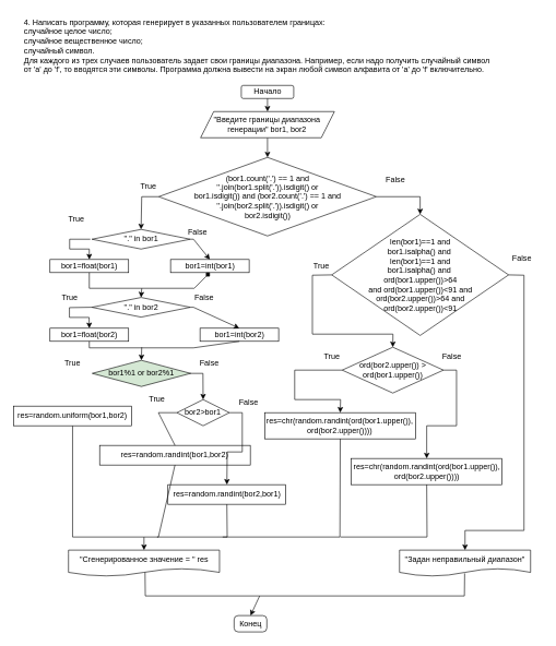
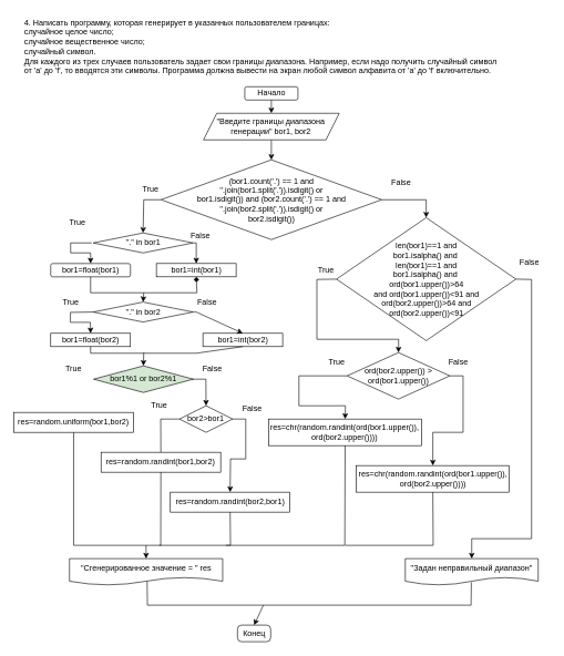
  <mxCell id="0" />
  <mxCell id="1" parent="0" />
  <mxCell id="2" value="Начало" style="rounded=1;whiteSpace=wrap;html=1;" parent="1" vertex="1"><mxGeometry x="367.5" y="130" width="80" height="20" as="geometry" /></mxCell>
  <mxCell id="3" value="" style="edgeStyle=orthogonalEdgeStyle;rounded=0;orthogonalLoop=1;jettySize=auto;html=1;entryX=0.5;entryY=0;entryDx=0;entryDy=0;" parent="1" source="4" target="10" edge="1"><mxGeometry relative="1" as="geometry"><mxPoint x="325" y="140" as="targetPoint" /></mxGeometry></mxCell>
  <mxCell id="4" value="&quot;Введите границы диапазона генерации&quot; bor1, bor2" style="shape=parallelogram;perimeter=parallelogramPerimeter;whiteSpace=wrap;html=1;fixedSize=1;" parent="1" vertex="1"><mxGeometry x="305.38" y="170" width="204.25" height="40" as="geometry" /></mxCell>
  <mxCell id="5" value="&quot;Сгенерированное значение = &quot; res" style="shape=document;whiteSpace=wrap;html=1;boundedLbl=1;" parent="1" vertex="1"><mxGeometry x="103.75" y="840" width="230.5" height="40" as="geometry" /></mxCell>
  <mxCell id="6" value="Конец" style="rounded=1;whiteSpace=wrap;html=1;arcSize=25;" parent="1" vertex="1"><mxGeometry x="356.5" y="940" width="50" height="25" as="geometry" /></mxCell>
  <mxCell id="7" value="" style="endArrow=classic;html=1;rounded=0;exitX=0.5;exitY=1;exitDx=0;exitDy=0;entryX=0.5;entryY=0;entryDx=0;entryDy=0;" parent="1" source="2" target="4" edge="1"><mxGeometry width="50" height="50" relative="1" as="geometry"><mxPoint x="497.5" y="340" as="sourcePoint" /><mxPoint x="547.5" y="290" as="targetPoint" /></mxGeometry></mxCell>
  <mxCell id="8" value="" style="endArrow=classic;html=1;rounded=0;entryX=0.5;entryY=0;entryDx=0;entryDy=0;exitX=0.507;exitY=0.85;exitDx=0;exitDy=0;exitPerimeter=0;" parent="1" source="5" target="6" edge="1"><mxGeometry width="50" height="50" relative="1" as="geometry"><mxPoint x="399.6" y="1000" as="sourcePoint" /><mxPoint x="401.4" y="1060" as="targetPoint" /><Array as="points"><mxPoint x="221" y="910" /><mxPoint x="395.5" y="910" /></Array></mxGeometry></mxCell>
  <mxCell id="9" value="&quot;Задан неправильный диапазон&quot;" style="shape=document;whiteSpace=wrap;html=1;boundedLbl=1;" parent="1" vertex="1"><mxGeometry x="609" y="840" width="200" height="40" as="geometry" /></mxCell>
  <mxCell id="10" value="(bor1.count('.') == 1 and &lt;br&gt;''.join(bor1.split('.')).isdigit() or &lt;br&gt;bor1.isdigit()) and (bor2.count('.') == 1&amp;nbsp;and ''.join(bor2.split('.')).isdigit() or &lt;br&gt;bor2.isdigit())" style="rhombus;whiteSpace=wrap;html=1;rounded=0;" parent="1" vertex="1"><mxGeometry x="241.5" y="240" width="331.99" height="120" as="geometry" /></mxCell>
  <mxCell id="11" value="" style="endArrow=none;html=1;rounded=0;entryX=0.497;entryY=0.888;entryDx=0;entryDy=0;entryPerimeter=0;" parent="1" target="9" edge="1"><mxGeometry width="50" height="50" relative="1" as="geometry"><mxPoint x="395.5" y="910" as="sourcePoint" /><mxPoint x="559.75" y="1040" as="targetPoint" /><Array as="points"><mxPoint x="708" y="910" /></Array></mxGeometry></mxCell>
  <mxCell id="12" value="True" style="text;html=1;strokeColor=none;fillColor=none;align=center;verticalAlign=middle;whiteSpace=wrap;rounded=0;" parent="1" vertex="1"><mxGeometry x="195.5" y="270" width="60" height="30" as="geometry" /></mxCell>
  <mxCell id="13" value="False" style="text;html=1;strokeColor=none;fillColor=none;align=center;verticalAlign=middle;whiteSpace=wrap;rounded=0;" parent="1" vertex="1"><mxGeometry x="765.5" y="380" width="60" height="30" as="geometry" /></mxCell>
  <mxCell id="14" value="4. Написать программу, которая генерирует в указанных пользователем границах:&#13;&#10;случайное целое число;&#13;&#10;случайное вещественное число;&#13;&#10;случайный символ.&#13;&#10;Для каждого из трех случаев пользователь задает свои границы диапазона. Например, если надо получить случайный символ от 'a' до 'f', то вводятся эти символы. Программа должна вывести на экран любой символ алфавита от 'a' до 'f' включительно." style="text;whiteSpace=wrap;html=1;" parent="1" vertex="1"><mxGeometry x="34" y="20" width="725" height="90" as="geometry" /></mxCell>
  <mxCell id="15" value="" style="edgeStyle=orthogonalEdgeStyle;rounded=0;orthogonalLoop=1;jettySize=auto;html=1;fontFamily=Helvetica;fontSize=12;exitX=1;exitY=0.5;exitDx=0;exitDy=0;" edge="1" parent="1" source="54" target="55"><mxGeometry relative="1" as="geometry"><mxPoint x="719" y="610" as="sourcePoint" /></mxGeometry></mxCell>
  <mxCell id="16" value="&lt;span&gt;res=chr(random.randint(ord(bor1.upper()),&lt;br&gt;ord(bor2.upper())))&lt;/span&gt;" style="rounded=0;whiteSpace=wrap;html=1;" parent="1" vertex="1"><mxGeometry x="403.49" y="630" width="230" height="40" as="geometry" /></mxCell>
  <mxCell id="17" value="&quot;.&quot; in bor1" style="rhombus;whiteSpace=wrap;html=1;" parent="1" vertex="1"><mxGeometry x="139.5" y="350" width="150" height="30" as="geometry" /></mxCell>
- <mxCell id="18" value="bor1=float(bor1)" style="rounded=0;whiteSpace=wrap;html=1;" parent="1" vertex="1"><mxGeometry x="75.5" y="396" width="120" height="20" as="geometry" /></mxCell>
- <mxCell id="19" value="bor1=int(bor1)" style="rounded=0;whiteSpace=wrap;html=1;" parent="1" vertex="1"><mxGeometry x="259.5" y="396" width="120" height="20" as="geometry" /></mxCell>
+ <mxCell id="18" value="bor1=float(bor1)" style="whiteSpace=wrap;html=1;rounded=1;" parent="1" vertex="1"><mxGeometry x="75.5" y="396" width="120" height="20" as="geometry" /></mxCell>
+ <mxCell id="19" value="bor1=int(bor1)" style="rounded=0;whiteSpace=wrap;html=1;" parent="1" vertex="1"><mxGeometry x="234.5" y="396" width="120" height="20" as="geometry" /></mxCell>
  <mxCell id="20" value="&quot;.&quot; in bor2" style="rhombus;whiteSpace=wrap;html=1;" parent="1" vertex="1"><mxGeometry x="139.5" y="454" width="150" height="30" as="geometry" /></mxCell>
  <mxCell id="21" value="bor1=float(bor2)" style="rounded=0;whiteSpace=wrap;html=1;" parent="1" vertex="1"><mxGeometry x="75.5" y="501" width="120" height="20" as="geometry" /></mxCell>
  <mxCell id="22" value="bor1=int(bor2)" style="rounded=0;whiteSpace=wrap;html=1;" parent="1" vertex="1"><mxGeometry x="304.5" y="501" width="120" height="20" as="geometry" /></mxCell>
  <mxCell id="23" value="bor1%1 or bor2%1" style="rhombus;whiteSpace=wrap;html=1;fillColor=#d5e8d4;" parent="1" vertex="1"><mxGeometry x="140" y="550" width="150" height="40" as="geometry" /></mxCell>
  <mxCell id="24" style="edgeStyle=orthogonalEdgeStyle;rounded=0;orthogonalLoop=1;jettySize=auto;html=1;entryX=0.5;entryY=0;entryDx=0;entryDy=0;fontFamily=Helvetica;fontSize=12;" edge="1" parent="1" source="25" target="5"><mxGeometry relative="1" as="geometry"><Array as="points"><mxPoint x="110" y="820" /><mxPoint x="219" y="820" /><mxPoint x="219" y="840" /></Array></mxGeometry></mxCell>
  <mxCell id="25" value="res=random.uniform(bor1,bor2)" style="rounded=0;whiteSpace=wrap;html=1;" parent="1" vertex="1"><mxGeometry x="20" y="620" width="180" height="30" as="geometry" /></mxCell>
- <mxCell id="26" value="res=random.randint(bor1,bor2)" style="rounded=0;whiteSpace=wrap;html=1;" parent="1" vertex="1"><mxGeometry x="151.25" y="680" width="230" height="30" as="geometry" /></mxCell>
+ <mxCell id="26" value="res=random.randint(bor1,bor2)" style="rounded=0;whiteSpace=wrap;html=1;" parent="1" vertex="1"><mxGeometry x="151.25" y="680" width="180" height="30" as="geometry" /></mxCell>
  <mxCell id="27" value="len(bor1)==1 and &lt;br&gt;bor1.isalpha() and&amp;nbsp;&lt;br&gt;len(bor1)==1 and &lt;br&gt;bor1.isalpha() and&amp;nbsp;&lt;br&gt;ord(bor1.upper())&amp;gt;64 &lt;br&gt;and ord(bor1.upper())&amp;lt;91 and&lt;br&gt;ord(bor2.upper())&amp;gt;64 and &lt;br&gt;ord(bor2.upper())&amp;lt;91" style="rhombus;whiteSpace=wrap;html=1;" parent="1" vertex="1"><mxGeometry x="505.5" y="327" width="270" height="185" as="geometry" /></mxCell>
  <mxCell id="28" value="True" style="text;html=1;strokeColor=none;fillColor=none;align=center;verticalAlign=middle;whiteSpace=wrap;rounded=0;" parent="1" vertex="1"><mxGeometry x="459.5" y="391" width="60" height="30" as="geometry" /></mxCell>
  <mxCell id="29" value="False" style="text;html=1;strokeColor=none;fillColor=none;align=center;verticalAlign=middle;whiteSpace=wrap;rounded=0;" parent="1" vertex="1"><mxGeometry x="271.25" y="340" width="60" height="30" as="geometry" /></mxCell>
  <mxCell id="30" value="True" style="text;html=1;strokeColor=none;fillColor=none;align=center;verticalAlign=middle;whiteSpace=wrap;rounded=0;" parent="1" vertex="1"><mxGeometry x="85.5" y="320" width="60" height="30" as="geometry" /></mxCell>
  <mxCell id="31" value="False" style="text;html=1;strokeColor=none;fillColor=none;align=center;verticalAlign=middle;whiteSpace=wrap;rounded=0;" parent="1" vertex="1"><mxGeometry x="280.5" y="440" width="60" height="30" as="geometry" /></mxCell>
  <mxCell id="32" value="True" style="text;html=1;strokeColor=none;fillColor=none;align=center;verticalAlign=middle;whiteSpace=wrap;rounded=0;" parent="1" vertex="1"><mxGeometry x="80" y="540" width="60" height="30" as="geometry" /></mxCell>
  <mxCell id="33" value="False" style="text;html=1;strokeColor=none;fillColor=none;align=center;verticalAlign=middle;whiteSpace=wrap;rounded=0;" parent="1" vertex="1"><mxGeometry x="573.49" y="260" width="60" height="30" as="geometry" /></mxCell>
  <mxCell id="34" value="True" style="text;html=1;strokeColor=none;fillColor=none;align=center;verticalAlign=middle;whiteSpace=wrap;rounded=0;" parent="1" vertex="1"><mxGeometry x="75.5" y="440" width="60" height="30" as="geometry" /></mxCell>
  <mxCell id="35" value="False" style="text;html=1;strokeColor=none;fillColor=none;align=center;verticalAlign=middle;whiteSpace=wrap;rounded=0;" parent="1" vertex="1"><mxGeometry x="289" y="540" width="60" height="30" as="geometry" /></mxCell>
  <mxCell id="36" value="" style="endArrow=classic;html=1;rounded=0;exitX=0;exitY=0.5;exitDx=0;exitDy=0;entryX=0.5;entryY=0;entryDx=0;entryDy=0;" parent="1" source="10" target="17" edge="1"><mxGeometry width="50" height="50" relative="1" as="geometry"><mxPoint x="422.63" y="363.5" as="sourcePoint" /><mxPoint x="472.63" y="313.5" as="targetPoint" /><Array as="points"><mxPoint x="215.5" y="300" /></Array></mxGeometry></mxCell>
  <mxCell id="37" value="" style="endArrow=classic;html=1;rounded=0;exitX=-0.016;exitY=0.5;exitDx=0;exitDy=0;exitPerimeter=0;entryX=0.5;entryY=0;entryDx=0;entryDy=0;" parent="1" source="17" target="18" edge="1"><mxGeometry width="50" height="50" relative="1" as="geometry"><mxPoint x="95.5" y="370" as="sourcePoint" /><mxPoint x="145.5" y="320" as="targetPoint" /><Array as="points"><mxPoint x="105.5" y="365" /><mxPoint x="105.5" y="380" /><mxPoint x="135.5" y="380" /></Array></mxGeometry></mxCell>
  <mxCell id="38" value="" style="endArrow=classic;html=1;rounded=0;entryX=0.5;entryY=0;entryDx=0;entryDy=0;exitX=0;exitY=0.5;exitDx=0;exitDy=0;" parent="1" source="20" target="21" edge="1"><mxGeometry width="50" height="50" relative="1" as="geometry"><mxPoint x="125.5" y="450" as="sourcePoint" /><mxPoint x="145.5" y="501" as="targetPoint" /><Array as="points"><mxPoint x="105.2" y="469.5" /><mxPoint x="105.2" y="484.5" /><mxPoint x="135.2" y="484.5" /></Array></mxGeometry></mxCell>
  <mxCell id="39" value="" style="endArrow=classic;html=1;rounded=0;exitX=1;exitY=0.5;exitDx=0;exitDy=0;entryX=0.5;entryY=0;entryDx=0;entryDy=0;" parent="1" source="17" target="19" edge="1"><mxGeometry width="50" height="50" relative="1" as="geometry"><mxPoint x="395.5" y="400" as="sourcePoint" /><mxPoint x="445.5" y="350" as="targetPoint" /><Array as="points"><mxPoint x="294.5" y="365" /></Array></mxGeometry></mxCell>
  <mxCell id="40" value="" style="endArrow=classic;html=1;rounded=0;exitX=1;exitY=0.5;exitDx=0;exitDy=0;entryX=0.5;entryY=0;entryDx=0;entryDy=0;" parent="1" source="20" target="22" edge="1"><mxGeometry width="50" height="50" relative="1" as="geometry"><mxPoint x="355.5" y="490" as="sourcePoint" /><mxPoint x="405.5" y="440" as="targetPoint" /><Array as="points"><mxPoint x="294.5" y="469" /></Array></mxGeometry></mxCell>
  <mxCell id="41" value="" style="endArrow=diamond;html=1;rounded=0;entryX=0.5;entryY=1;entryDx=0;entryDy=0;exitX=0.5;exitY=1;exitDx=0;exitDy=0;" parent="1" source="18" target="19" edge="1"><mxGeometry width="50" height="50" relative="1" as="geometry"><mxPoint x="200" y="480" as="sourcePoint" /><mxPoint x="250" y="430" as="targetPoint" /><Array as="points"><mxPoint x="135.5" y="440" /><mxPoint x="215.5" y="440" /><mxPoint x="295.5" y="440" /></Array></mxGeometry></mxCell>
  <mxCell id="42" value="" style="endArrow=classic;html=1;rounded=0;entryX=0.5;entryY=0;entryDx=0;entryDy=0;" parent="1" target="20" edge="1"><mxGeometry width="50" height="50" relative="1" as="geometry"><mxPoint x="215.5" y="440" as="sourcePoint" /><mxPoint x="415.5" y="420" as="targetPoint" /></mxGeometry></mxCell>
  <mxCell id="43" value="" style="endArrow=none;html=1;rounded=0;entryX=0.5;entryY=1;entryDx=0;entryDy=0;" parent="1" target="22" edge="1"><mxGeometry width="50" height="50" relative="1" as="geometry"><mxPoint x="135.5" y="521" as="sourcePoint" /><mxPoint x="294.5" y="519" as="targetPoint" /><Array as="points"><mxPoint x="135.5" y="531" /><mxPoint x="215.5" y="531" /><mxPoint x="294.5" y="531" /></Array></mxGeometry></mxCell>
  <mxCell id="44" value="" style="endArrow=classic;html=1;rounded=0;entryX=0.5;entryY=0;entryDx=0;entryDy=0;" parent="1" target="23" edge="1"><mxGeometry width="50" height="50" relative="1" as="geometry"><mxPoint x="215.5" y="530" as="sourcePoint" /><mxPoint x="365.5" y="550" as="targetPoint" /></mxGeometry></mxCell>
  <mxCell id="45" value="" style="endArrow=classic;html=1;rounded=0;exitX=1;exitY=0.5;exitDx=0;exitDy=0;entryX=0.5;entryY=0;entryDx=0;entryDy=0;" parent="1" source="10" target="27" edge="1"><mxGeometry width="50" height="50" relative="1" as="geometry"><mxPoint x="393.01" y="350" as="sourcePoint" /><mxPoint x="545.5" y="300" as="targetPoint" /><Array as="points"><mxPoint x="640.5" y="300" /></Array></mxGeometry></mxCell>
  <mxCell id="46" value="" style="endArrow=classic;html=1;rounded=0;entryX=0.5;entryY=0;entryDx=0;entryDy=0;exitX=0;exitY=0.5;exitDx=0;exitDy=0;" parent="1" source="27" target="54" edge="1"><mxGeometry width="50" height="50" relative="1" as="geometry"><mxPoint x="415.5" y="480" as="sourcePoint" /><mxPoint x="465.5" y="430" as="targetPoint" /><Array as="points"><mxPoint x="476" y="420" /><mxPoint x="476" y="510" /><mxPoint x="599" y="510" /></Array></mxGeometry></mxCell>
  <mxCell id="47" value="bor2&amp;gt;bor1" style="rhombus;whiteSpace=wrap;html=1;fontFamily=Helvetica;fontSize=12;" vertex="1" parent="1"><mxGeometry x="269.25" y="610" width="80" height="40" as="geometry" /></mxCell>
  <mxCell id="48" value="res=random.randint(bor2,bor1)" style="rounded=0;whiteSpace=wrap;html=1;" vertex="1" parent="1"><mxGeometry x="255.5" y="740" width="180" height="30" as="geometry" /></mxCell>
  <mxCell id="49" value="" style="endArrow=classic;html=1;rounded=0;fontFamily=Helvetica;fontSize=12;exitX=0;exitY=1;exitDx=0;exitDy=0;entryX=0.5;entryY=0;entryDx=0;entryDy=0;" edge="1" parent="1" source="35" target="47"><mxGeometry width="50" height="50" relative="1" as="geometry"><mxPoint x="349" y="810" as="sourcePoint" /><mxPoint x="399" y="760" as="targetPoint" /><Array as="points"><mxPoint x="309" y="570" /></Array></mxGeometry></mxCell>
  <mxCell id="50" value="" style="endArrow=none;html=1;rounded=0;fontFamily=Helvetica;fontSize=12;exitX=0;exitY=0.5;exitDx=0;exitDy=0;entryX=0.5;entryY=0;entryDx=0;entryDy=0;" edge="1" parent="1" source="47" target="26"><mxGeometry width="50" height="50" relative="1" as="geometry"><mxPoint x="219" y="690" as="sourcePoint" /><mxPoint x="269" y="640" as="targetPoint" /><Array as="points"><mxPoint x="241" y="630" /></Array></mxGeometry></mxCell>
  <mxCell id="51" value="" style="endArrow=classic;html=1;rounded=0;fontFamily=Helvetica;fontSize=12;exitX=1;exitY=0.5;exitDx=0;exitDy=0;entryX=0.5;entryY=0;entryDx=0;entryDy=0;" edge="1" parent="1" source="47" target="48"><mxGeometry width="50" height="50" relative="1" as="geometry"><mxPoint x="409" y="660" as="sourcePoint" /><mxPoint x="459" y="610" as="targetPoint" /><Array as="points"><mxPoint x="369" y="630" /><mxPoint x="369" y="690" /><mxPoint x="346" y="690" /></Array></mxGeometry></mxCell>
  <mxCell id="52" value="False" style="text;html=1;strokeColor=none;fillColor=none;align=center;verticalAlign=middle;whiteSpace=wrap;rounded=0;" vertex="1" parent="1"><mxGeometry x="349.25" y="600" width="60" height="30" as="geometry" /></mxCell>
  <mxCell id="53" value="True" style="text;html=1;strokeColor=none;fillColor=none;align=center;verticalAlign=middle;whiteSpace=wrap;rounded=0;" vertex="1" parent="1"><mxGeometry x="209.25" y="595" width="60" height="30" as="geometry" /></mxCell>
  <mxCell id="54" value="ord(bor2.upper()) &amp;gt; ord(bor1.upper())" style="rhombus;whiteSpace=wrap;html=1;fontFamily=Helvetica;fontSize=12;" vertex="1" parent="1"><mxGeometry x="521.5" y="530" width="154.49" height="70" as="geometry" /></mxCell>
  <mxCell id="55" value="&lt;span&gt;res=chr(random.randint(ord(bor1.upper()),&lt;br&gt;ord(bor2.upper())))&lt;/span&gt;" style="rounded=0;whiteSpace=wrap;html=1;" vertex="1" parent="1"><mxGeometry x="535.5" y="700" width="230" height="40" as="geometry" /></mxCell>
  <mxCell id="56" value="" style="endArrow=classic;html=1;rounded=0;fontFamily=Helvetica;fontSize=12;exitX=0;exitY=0.5;exitDx=0;exitDy=0;entryX=0.5;entryY=0;entryDx=0;entryDy=0;" edge="1" parent="1" source="54" target="16"><mxGeometry width="50" height="50" relative="1" as="geometry"><mxPoint x="439" y="590" as="sourcePoint" /><mxPoint x="489" y="540" as="targetPoint" /><Array as="points"><mxPoint x="449" y="565" /><mxPoint x="449" y="610" /><mxPoint x="519" y="610" /></Array></mxGeometry></mxCell>
  <mxCell id="57" value="False" style="text;html=1;strokeColor=none;fillColor=none;align=center;verticalAlign=middle;whiteSpace=wrap;rounded=0;" vertex="1" parent="1"><mxGeometry x="659" y="530" width="60" height="30" as="geometry" /></mxCell>
  <mxCell id="58" value="True" style="text;html=1;strokeColor=none;fillColor=none;align=center;verticalAlign=middle;whiteSpace=wrap;rounded=0;" vertex="1" parent="1"><mxGeometry x="475.5" y="530" width="60" height="30" as="geometry" /></mxCell>
  <mxCell id="59" value="" style="endArrow=none;html=1;rounded=0;fontFamily=Helvetica;fontSize=12;entryX=0.5;entryY=1;entryDx=0;entryDy=0;" edge="1" parent="1" target="26"><mxGeometry width="50" height="50" relative="1" as="geometry"><mxPoint x="219" y="820" as="sourcePoint" /><mxPoint x="229" y="750" as="targetPoint" /><Array as="points"><mxPoint x="241" y="820" /></Array></mxGeometry></mxCell>
  <mxCell id="60" value="" style="endArrow=none;html=1;rounded=0;fontFamily=Helvetica;fontSize=12;entryX=0.5;entryY=1;entryDx=0;entryDy=0;" edge="1" parent="1" target="48"><mxGeometry width="50" height="50" relative="1" as="geometry"><mxPoint x="239" y="820" as="sourcePoint" /><mxPoint x="369" y="780" as="targetPoint" /><Array as="points"><mxPoint x="346" y="820" /></Array></mxGeometry></mxCell>
  <mxCell id="61" value="" style="endArrow=none;html=1;rounded=0;fontFamily=Helvetica;fontSize=12;entryX=0.5;entryY=1;entryDx=0;entryDy=0;" edge="1" parent="1" target="16"><mxGeometry width="50" height="50" relative="1" as="geometry"><mxPoint x="339" y="820" as="sourcePoint" /><mxPoint x="479" y="790" as="targetPoint" /><Array as="points"><mxPoint x="518" y="820" /></Array></mxGeometry></mxCell>
  <mxCell id="62" value="" style="endArrow=none;html=1;rounded=0;fontFamily=Helvetica;fontSize=12;entryX=0.5;entryY=1;entryDx=0;entryDy=0;" edge="1" parent="1" target="55"><mxGeometry width="50" height="50" relative="1" as="geometry"><mxPoint x="519" y="820" as="sourcePoint" /><mxPoint x="619" y="780" as="targetPoint" /><Array as="points"><mxPoint x="651" y="820" /></Array></mxGeometry></mxCell>
  <mxCell id="63" value="" style="endArrow=classic;html=1;rounded=0;fontFamily=Helvetica;fontSize=12;exitX=1;exitY=0.5;exitDx=0;exitDy=0;entryX=0.5;entryY=0;entryDx=0;entryDy=0;" edge="1" parent="1" source="27" target="9"><mxGeometry width="50" height="50" relative="1" as="geometry"><mxPoint x="769" y="610" as="sourcePoint" /><mxPoint x="819" y="560" as="targetPoint" /><Array as="points"><mxPoint x="799" y="420" /><mxPoint x="799" y="810" /><mxPoint x="709" y="810" /></Array></mxGeometry></mxCell>
